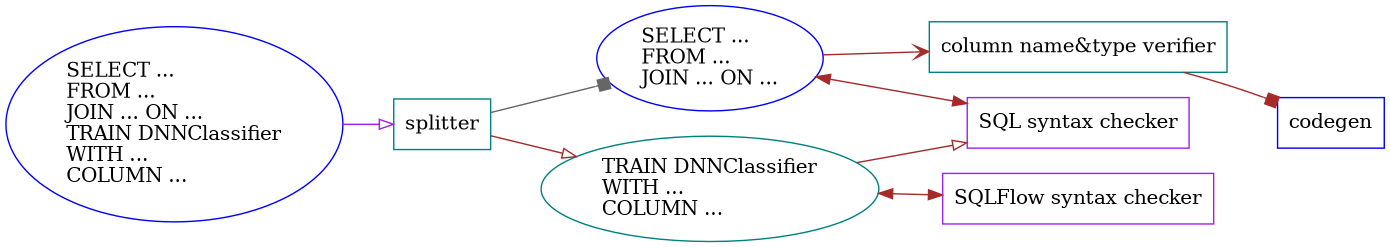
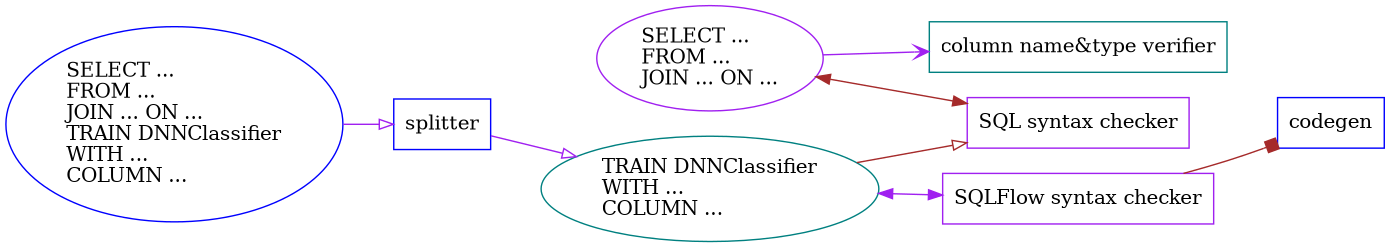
  digraph {
    rankdir=LR
    node [color=teal shape=rectangle]
    edge [arrowhead=onormal color=brown]
    n1 [color=blue label="SELECT ...\lFROM ...\lJOIN ... ON ...\lTRAIN DNNClassifier\lWITH ...\lCOLUMN ...\l" shape=""]
-   splitter
-   n3 [color=blue label="SELECT ...\lFROM ...\lJOIN ... ON ...\l" shape=""]
+   splitter [color=blue]
+   n3 [color=purple label="SELECT ...\lFROM ...\lJOIN ... ON ...\l" shape=""]
    n4 [label="TRAIN DNNClassifier\lWITH ...\lCOLUMN ...\l" shape=""]
    n5 [color=purple label="SQL syntax checker"]
    n6 [label="column name&type verifier"]
    n7 [color=purple label="SQLFlow syntax checker"]
    codegen [color=blue]
    n1 -> splitter [color=purple]
-   splitter -> n3 [arrowhead=box color=gray40]
-   splitter -> n4
+   splitter -> n4 [color=purple]
    n3 -> n5 [dir=both arrowhead=""]
-   n3 -> n6 [arrowhead=vee]
+   n3 -> n6 [arrowhead=vee color=purple]
    n4 -> n5
-   n4 -> n7 [dir=both arrowhead=""]
-   n6 -> codegen [arrowhead=box]
+   n4 -> n7 [color=purple dir=both arrowhead=""]
+   n7 -> codegen [arrowhead=box]
  }
